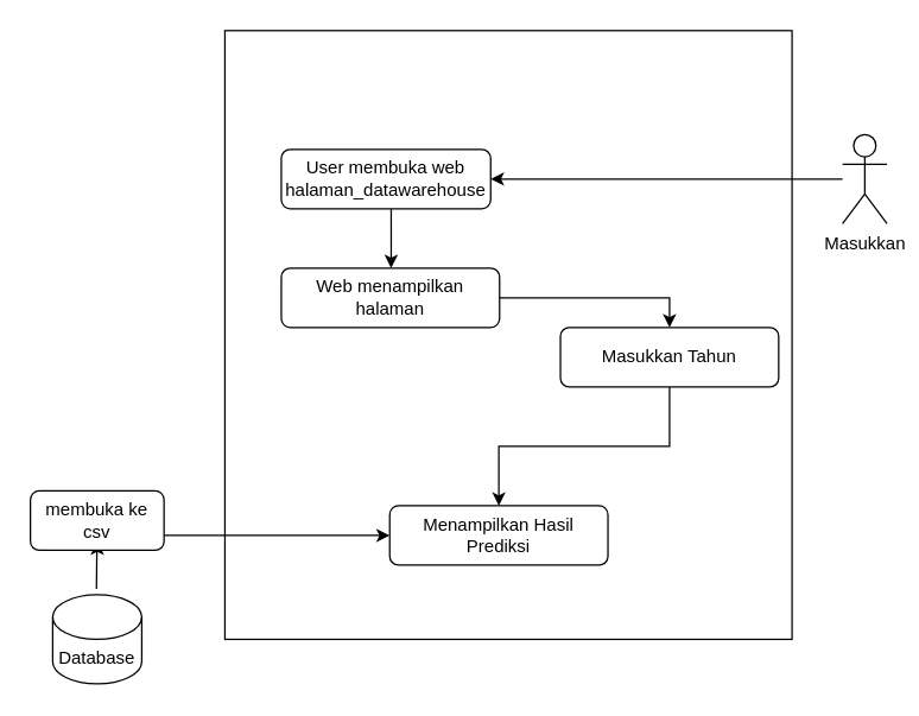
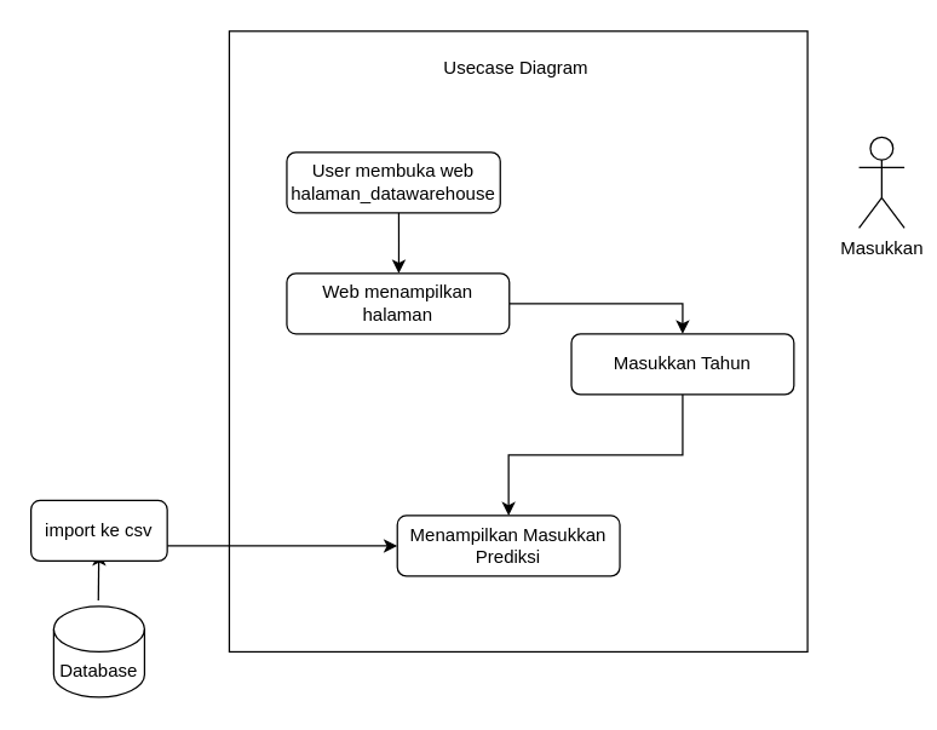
  <mxCell id="0" />
  <mxCell id="1" parent="0" />
  <mxCell id="2" value="" style="rounded=0;whiteSpace=wrap;html=1;" vertex="1" parent="1"><mxGeometry x="151" y="20" width="382" height="410" as="geometry" /></mxCell>
- <mxCell id="3" style="edgeStyle=orthogonalEdgeStyle;rounded=0;orthogonalLoop=1;jettySize=auto;html=1;entryX=1;entryY=0.5;entryDx=0;entryDy=0;" edge="1" parent="1" source="4" target="6"><mxGeometry relative="1" as="geometry" /></mxCell>
  <mxCell id="4" value="&lt;div&gt;Masukkan&lt;/div&gt;&lt;div&gt;&lt;br&gt;&lt;/div&gt;" style="shape=umlActor;verticalLabelPosition=bottom;verticalAlign=top;html=1;outlineConnect=0;" vertex="1" parent="1"><mxGeometry x="567" y="90" width="30" height="60" as="geometry" /></mxCell>
  <mxCell id="5" style="edgeStyle=orthogonalEdgeStyle;rounded=0;orthogonalLoop=1;jettySize=auto;html=1;" edge="1" parent="1"><mxGeometry relative="1" as="geometry"><Array as="points"><mxPoint x="263" y="160" /><mxPoint x="263" y="160" /></Array><mxPoint x="262.966" y="140" as="sourcePoint" /><mxPoint x="262.966" y="180" as="targetPoint" /></mxGeometry></mxCell>
  <mxCell id="6" value="&lt;div&gt;User membuka web halaman_datawarehouse&lt;/div&gt;" style="rounded=1;whiteSpace=wrap;html=1;" vertex="1" parent="1"><mxGeometry x="189" y="100" width="141" height="40" as="geometry" /></mxCell>
  <mxCell id="7" style="edgeStyle=orthogonalEdgeStyle;rounded=0;orthogonalLoop=1;jettySize=auto;html=1;entryX=0.5;entryY=0;entryDx=0;entryDy=0;" edge="1" parent="1" source="8" target="11"><mxGeometry relative="1" as="geometry" /></mxCell>
  <mxCell id="8" value="Web menampilkan halaman" style="rounded=1;whiteSpace=wrap;html=1;" vertex="1" parent="1"><mxGeometry x="189" y="180" width="147" height="40" as="geometry" /></mxCell>
+ <mxCell id="9" value="Usecase Diagram" style="text;strokeColor=none;fillColor=none;align=left;verticalAlign=middle;spacingLeft=4;spacingRight=4;overflow=hidden;points=[[0,0.5],[1,0.5]];portConstraint=eastwest;rotatable=0;whiteSpace=wrap;html=1;" vertex="1" parent="1"><mxGeometry x="287" y="30" width="122" height="30" as="geometry" /></mxCell>
  <mxCell id="10" value="" style="edgeStyle=orthogonalEdgeStyle;rounded=0;orthogonalLoop=1;jettySize=auto;html=1;" edge="1" parent="1" source="11" target="15"><mxGeometry relative="1" as="geometry" /></mxCell>
  <mxCell id="11" value="Masukkan Tahun" style="rounded=1;whiteSpace=wrap;html=1;" vertex="1" parent="1"><mxGeometry x="377" y="220" width="147" height="40" as="geometry" /></mxCell>
  <mxCell id="12" value="Database" style="shape=cylinder3;whiteSpace=wrap;html=1;boundedLbl=1;backgroundOutline=1;size=15;" vertex="1" parent="1"><mxGeometry x="35" y="400" width="60" height="60" as="geometry" /></mxCell>
  <mxCell id="13" value="" style="endArrow=classic;html=1;rounded=0;startArrow=none;" edge="1" parent="1" source="17"><mxGeometry width="50" height="50" relative="1" as="geometry"><mxPoint x="64.5" y="396" as="sourcePoint" /><mxPoint x="65" y="364" as="targetPoint" /></mxGeometry></mxCell>
  <mxCell id="14" value="" style="endArrow=classic;html=1;rounded=0;entryX=0;entryY=0.5;entryDx=0;entryDy=0;exitX=1;exitY=0.75;exitDx=0;exitDy=0;" edge="1" parent="1" source="17" target="15"><mxGeometry width="50" height="50" relative="1" as="geometry"><mxPoint x="110" y="270" as="sourcePoint" /><mxPoint x="265" y="367" as="targetPoint" /></mxGeometry></mxCell>
- <mxCell id="15" value="Menampilkan Hasil Prediksi" style="rounded=1;whiteSpace=wrap;html=1;" vertex="1" parent="1"><mxGeometry x="262" y="340" width="147" height="40" as="geometry" /></mxCell>
+ <mxCell id="15" value="Menampilkan Masukkan Prediksi" style="rounded=1;whiteSpace=wrap;html=1;" vertex="1" parent="1"><mxGeometry x="262" y="340" width="147" height="40" as="geometry" /></mxCell>
  <mxCell id="16" value="" style="endArrow=none;html=1;rounded=0;" edge="1" parent="1" target="17"><mxGeometry width="50" height="50" relative="1" as="geometry"><mxPoint x="64.5" y="396" as="sourcePoint" /><mxPoint x="65" y="364" as="targetPoint" /></mxGeometry></mxCell>
- <mxCell id="17" value="membuka ke csv" style="rounded=1;whiteSpace=wrap;html=1;" vertex="1" parent="1"><mxGeometry x="20" y="330" width="90" height="40" as="geometry" /></mxCell>
+ <mxCell id="17" value="import ke csv" style="rounded=1;whiteSpace=wrap;html=1;" vertex="1" parent="1"><mxGeometry x="20" y="330" width="90" height="40" as="geometry" /></mxCell>
